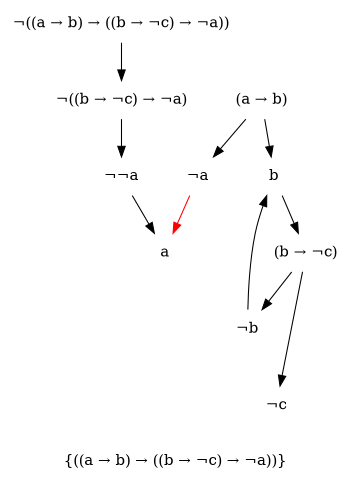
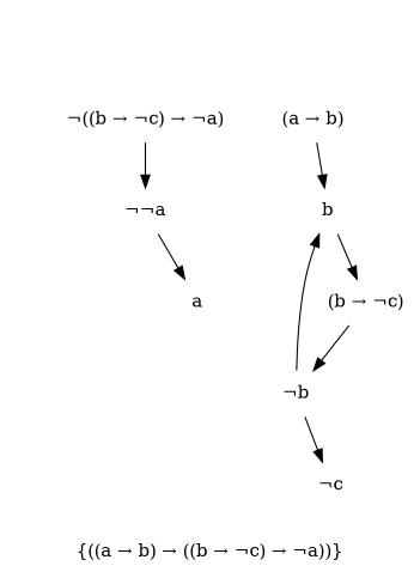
  digraph {
    label="{((a &rarr; b) &rarr; ((b &rarr; &not;c) &rarr; &not;a))}"
    node [shape=plaintext]
-   n1 [label="&not;((a &rarr; b) &rarr; ((b &rarr; &not;c) &rarr; &not;a))"]
    n2 [label="&not;((b &rarr; &not;c) &rarr; &not;a)"]
    n3 [label="&not;&not;a"]
    n4 [label=a]
    n5 [label="(a &rarr; b)"]
-   n6 [label="&not;a"]
    n7 [label=b]
    n8 [label="(b &rarr; &not;c)"]
    n9 [label="&not;b"]
    n10 [label="&not;c"]
-   n1 -> n2
    n2 -> n3
    n3 -> n4
-   n5 -> n6
    n5 -> n7
-   n6 -> n4 [arrowtail=normal color=red]
    n7 -> n8
    n8 -> n9
-   n8 -> n10
+   n9 -> n10
    n9 -> n7 [arrowtail=normal color=black]
  }
